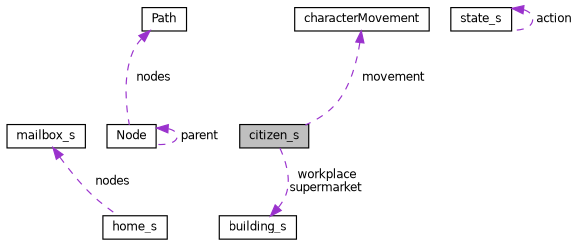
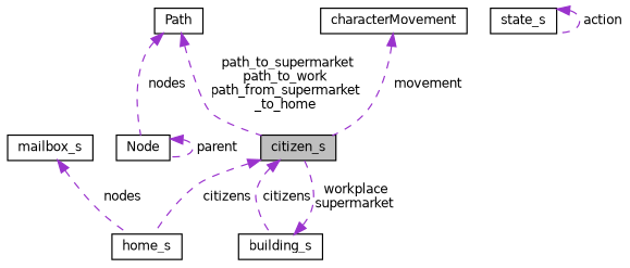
  digraph {
    node [color=black fillcolor=white fontname=Helvetica fontsize=10 shape=record style=filled]
    edge [color=darkorchid3 dir=back fontname=Helvetica fontsize=10 labelfontname=Helvetica labelfontsize=10 style=dashed]
    n1 [fillcolor=grey75 fontcolor=black height=0.2 label=citizen_s width=0.4]
    n2 [height=0.2 label=home_s width=0.4]
    n3 [height=0.2 label=building_s width=0.4]
    n4 [height=0.2 label=mailbox_s width=0.4]
    n5 [height=0.2 label=Path width=0.4]
    n6 [height=0.2 label="Node" width=0.4]
    n7 [height=0.2 label=characterMovement width=0.4]
    n8 [height=0.2 label=state_s width=0.4]
+   n1 -> n2 [label=" citizens"]
+   n1 -> n3 [label=" citizens"]
    n3 -> n1 [label=" workplace\nsupermarket"]
    n4 -> n2 [label=" nodes"]
+   n5 -> n1 [label=" path_to_supermarket\npath_to_work\npath_from_supermarket\l_to_home"]
    n5 -> n6 [label=" nodes"]
    n6 -> n6 [label=" parent"]
    n7 -> n1 [label=" movement"]
    n8 -> n8 [label=" action"]
  }
